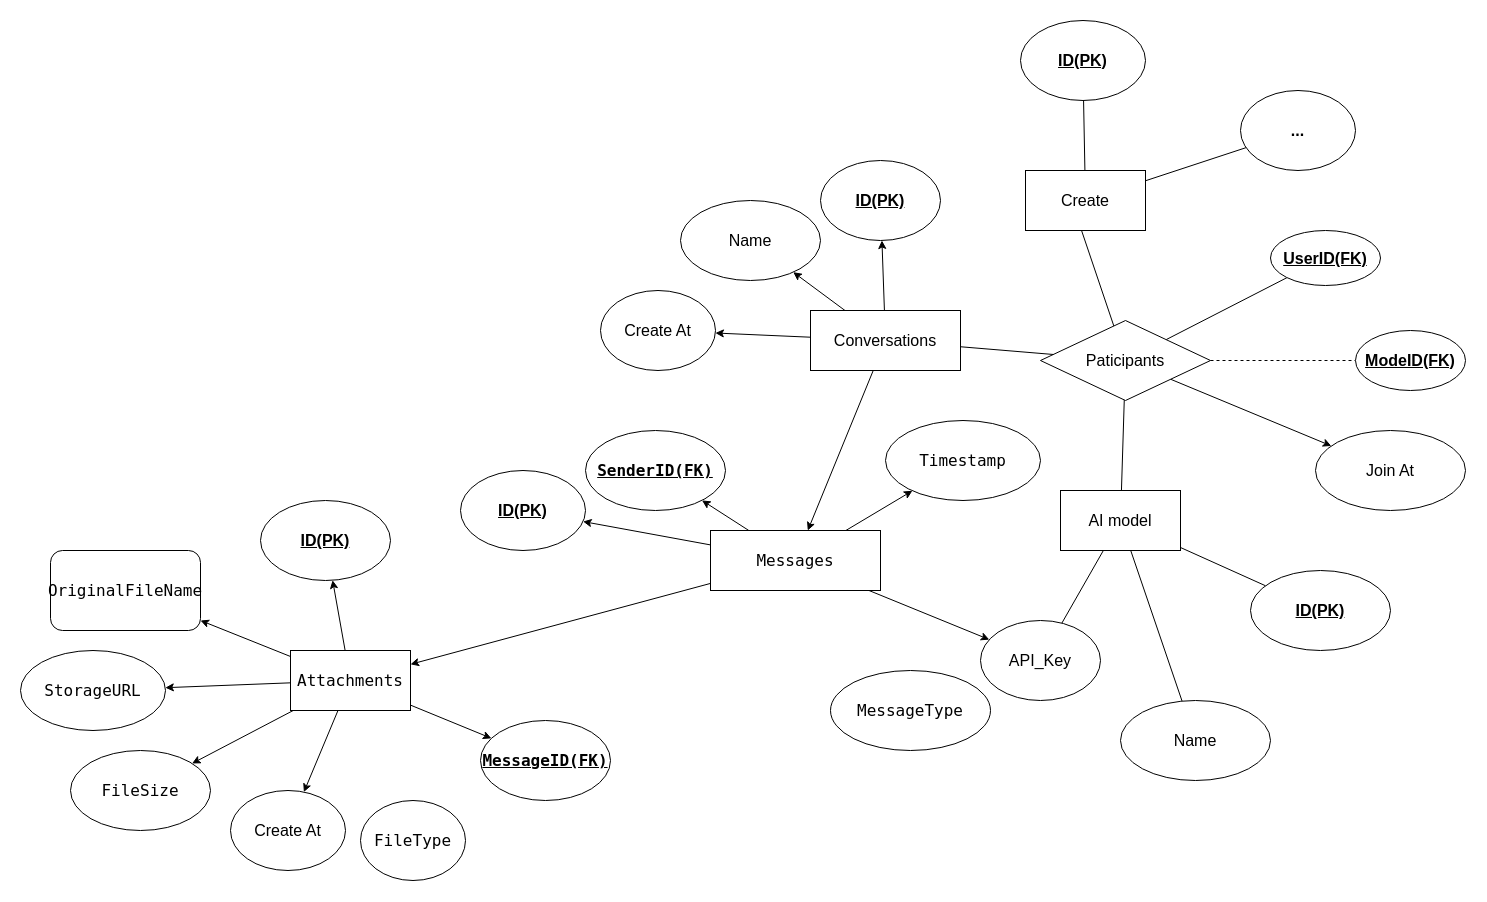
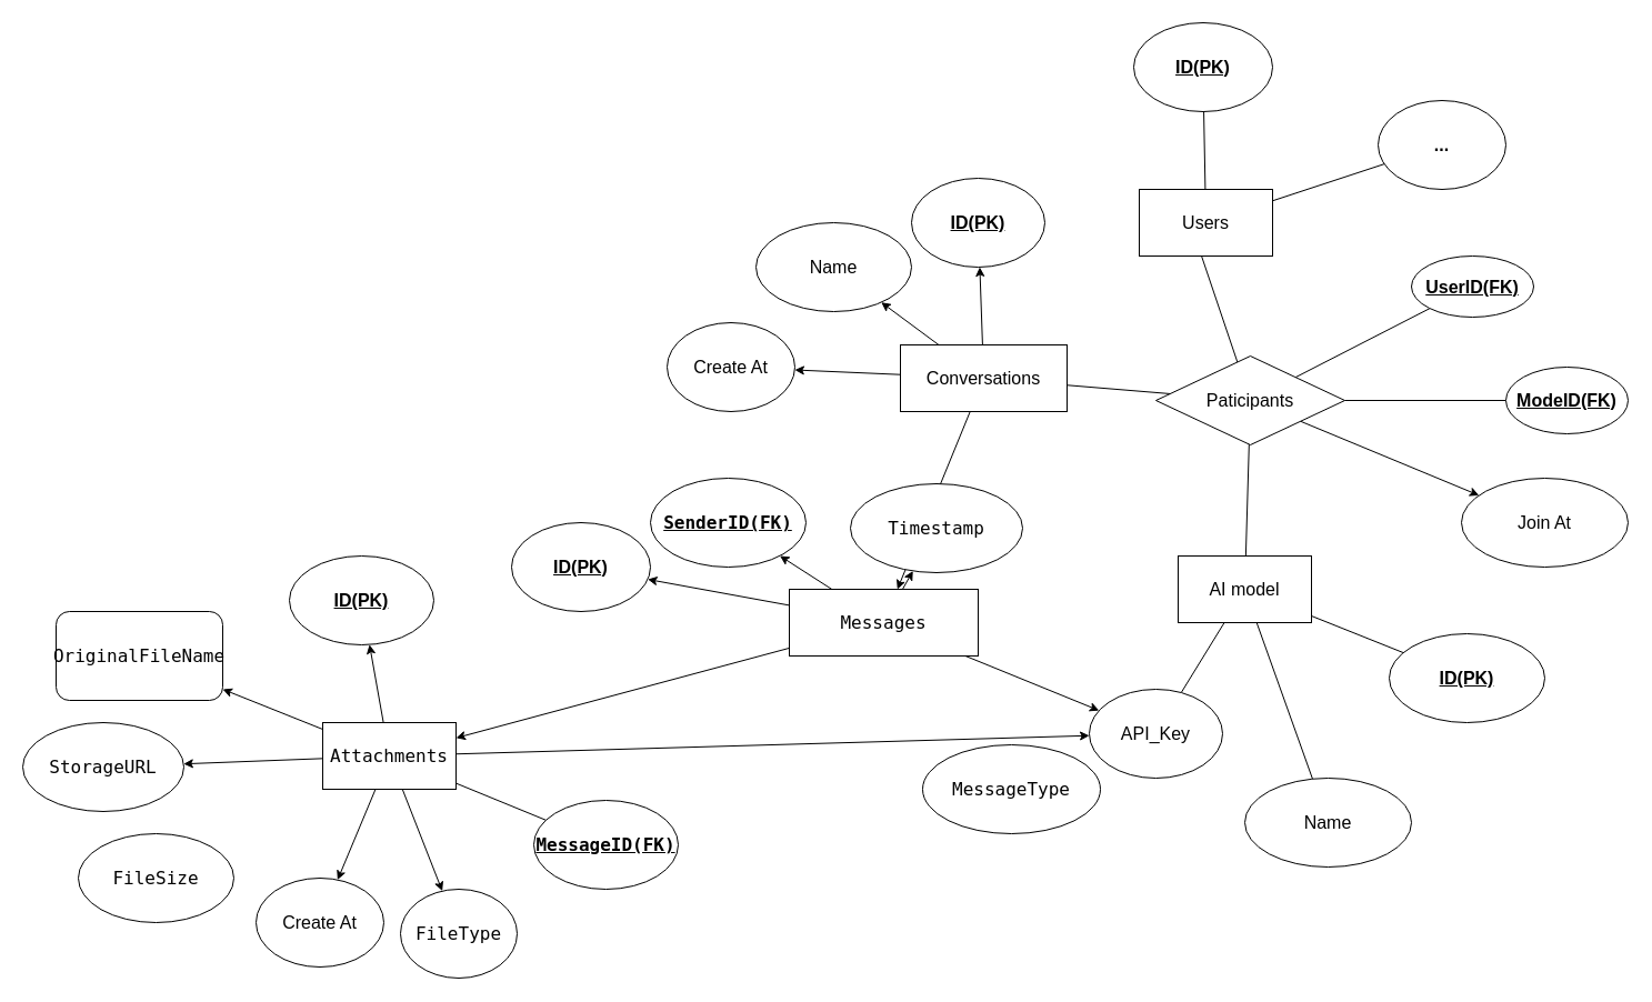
  <mxCell id="0" />
  <mxCell id="1" parent="0" />
  <mxCell id="2" value="" style="edgeStyle=none;html=1;fontSize=16;verticalAlign=middle;endArrow=none;endFill=0;" edge="1" parent="1" source="7" target="8"><mxGeometry relative="1" as="geometry" /></mxCell>
  <mxCell id="3" style="edgeStyle=none;html=1;fontSize=16;verticalAlign=middle;endArrow=none;endFill=0;" edge="1" parent="1" source="7"><mxGeometry relative="1" as="geometry"><mxPoint x="1081.061" y="230" as="targetPoint" /></mxGeometry></mxCell>
  <mxCell id="4" style="edgeStyle=none;html=1;fontSize=16;verticalAlign=middle;endArrow=none;endFill=0;" edge="1" parent="1" source="7" target="17"><mxGeometry relative="1" as="geometry"><mxPoint x="1095" y="480" as="targetPoint" /></mxGeometry></mxCell>
- <mxCell id="5" style="edgeStyle=none;html=1;endArrow=none;endFill=0;dashed=1;" edge="1" parent="1" source="7" target="27"><mxGeometry relative="1" as="geometry" /></mxCell>
+ <mxCell id="5" style="edgeStyle=none;html=1;endArrow=none;endFill=0;" edge="1" parent="1" source="7" target="27"><mxGeometry relative="1" as="geometry" /></mxCell>
  <mxCell id="6" value="" style="edgeStyle=none;html=1;" edge="1" parent="1" source="7" target="28"><mxGeometry relative="1" as="geometry" /></mxCell>
  <mxCell id="7" value="Paticipants" style="shape=rhombus;html=1;dashed=0;whiteSpace=wrap;perimeter=rhombusPerimeter;fontSize=16;verticalAlign=middle;" vertex="1" parent="1"><mxGeometry x="1040" y="320" width="170" height="80" as="geometry" /></mxCell>
  <mxCell id="8" value="&lt;u&gt;&lt;b&gt;UserID(FK)&lt;/b&gt;&lt;/u&gt;" style="ellipse;whiteSpace=wrap;html=1;dashed=0;fontSize=16;verticalAlign=middle;" vertex="1" parent="1"><mxGeometry x="1270" y="230" width="110" height="55" as="geometry" /></mxCell>
  <mxCell id="9" value="" style="edgeStyle=none;html=1;fontSize=16;verticalAlign=middle;endArrow=none;endFill=0;" edge="1" parent="1" source="11" target="12"><mxGeometry relative="1" as="geometry" /></mxCell>
  <mxCell id="10" value="" style="edgeStyle=none;html=1;fontSize=16;verticalAlign=middle;endArrow=none;endFill=0;" edge="1" parent="1" source="11" target="13"><mxGeometry relative="1" as="geometry" /></mxCell>
- <mxCell id="11" value="Create" style="rounded=0;whiteSpace=wrap;html=1;fontSize=16;verticalAlign=middle;" vertex="1" parent="1"><mxGeometry x="1025" y="170" width="120" height="60" as="geometry" /></mxCell>
+ <mxCell id="11" value="Users" style="rounded=0;whiteSpace=wrap;html=1;fontSize=16;verticalAlign=middle;" vertex="1" parent="1"><mxGeometry x="1025" y="170" width="120" height="60" as="geometry" /></mxCell>
  <mxCell id="12" value="&lt;b&gt;...&lt;/b&gt;" style="ellipse;whiteSpace=wrap;html=1;rounded=0;fontSize=16;verticalAlign=middle;" vertex="1" parent="1"><mxGeometry x="1240" y="90" width="115" height="80" as="geometry" /></mxCell>
  <mxCell id="13" value="&lt;b&gt;&lt;u&gt;&lt;font&gt;ID(PK)&lt;/font&gt;&lt;/u&gt;&lt;/b&gt;" style="ellipse;whiteSpace=wrap;html=1;rounded=0;fontSize=16;verticalAlign=middle;" vertex="1" parent="1"><mxGeometry x="1020" y="20" width="125" height="80" as="geometry" /></mxCell>
  <mxCell id="14" value="" style="edgeStyle=none;html=1;fontSize=16;endArrow=none;endFill=0;" edge="1" parent="1" source="17" target="24"><mxGeometry relative="1" as="geometry" /></mxCell>
  <mxCell id="15" value="" style="edgeStyle=none;html=1;fontSize=16;endArrow=none;endFill=0;" edge="1" parent="1" source="17" target="25"><mxGeometry relative="1" as="geometry" /></mxCell>
  <mxCell id="16" value="" style="edgeStyle=none;html=1;endArrow=none;endFill=0;" edge="1" parent="1" source="17" target="26"><mxGeometry relative="1" as="geometry" /></mxCell>
- <mxCell id="17" value="AI model" style="rounded=0;whiteSpace=wrap;html=1;verticalAlign=middle;fontSize=16;" vertex="1" parent="1"><mxGeometry x="1060" y="490" width="120" height="60" as="geometry" /></mxCell>
+ <mxCell id="17" value="AI model" style="rounded=0;whiteSpace=wrap;html=1;verticalAlign=middle;fontSize=16;" vertex="1" parent="1"><mxGeometry x="1060" y="500" width="120" height="60" as="geometry" /></mxCell>
  <mxCell id="18" style="edgeStyle=none;html=1;verticalAlign=middle;endArrow=none;endFill=0;fontSize=16;" edge="1" parent="1" source="23" target="7"><mxGeometry relative="1" as="geometry" /></mxCell>
  <mxCell id="19" value="" style="edgeStyle=none;html=1;" edge="1" parent="1" source="23" target="29"><mxGeometry relative="1" as="geometry" /></mxCell>
  <mxCell id="20" value="" style="edgeStyle=none;html=1;" edge="1" parent="1" source="23" target="30"><mxGeometry relative="1" as="geometry" /></mxCell>
  <mxCell id="21" value="" style="edgeStyle=none;html=1;" edge="1" parent="1" source="23" target="31"><mxGeometry relative="1" as="geometry" /></mxCell>
  <mxCell id="22" value="" style="edgeStyle=none;html=1;" edge="1" parent="1" source="23" target="37"><mxGeometry relative="1" as="geometry" /></mxCell>
  <mxCell id="23" value="Conversations" style="rounded=0;whiteSpace=wrap;html=1;fontSize=16;verticalAlign=middle;" vertex="1" parent="1"><mxGeometry x="810" y="310" width="150" height="60" as="geometry" /></mxCell>
  <mxCell id="24" value="&lt;b&gt;&lt;u&gt;ID(PK)&lt;/u&gt;&lt;/b&gt;" style="ellipse;whiteSpace=wrap;html=1;rounded=0;fontSize=16;" vertex="1" parent="1"><mxGeometry x="1250" y="570" width="140" height="80" as="geometry" /></mxCell>
  <mxCell id="25" value="Name" style="ellipse;whiteSpace=wrap;html=1;rounded=0;fontSize=16;" vertex="1" parent="1"><mxGeometry x="1120" y="700" width="150" height="80" as="geometry" /></mxCell>
  <mxCell id="26" value="API_Key" style="ellipse;whiteSpace=wrap;html=1;fontSize=16;rounded=0;" vertex="1" parent="1"><mxGeometry x="980" y="620" width="120" height="80" as="geometry" /></mxCell>
  <mxCell id="27" value="&lt;u&gt;&lt;b&gt;ModeID(FK)&lt;/b&gt;&lt;/u&gt;" style="ellipse;whiteSpace=wrap;html=1;dashed=0;fontSize=16;verticalAlign=middle;" vertex="1" parent="1"><mxGeometry x="1355" y="330" width="110" height="60" as="geometry" /></mxCell>
  <mxCell id="28" value="Join At" style="ellipse;whiteSpace=wrap;html=1;fontSize=16;dashed=0;" vertex="1" parent="1"><mxGeometry x="1315" y="430" width="150" height="80" as="geometry" /></mxCell>
  <mxCell id="29" value="ID(PK)" style="ellipse;whiteSpace=wrap;html=1;fontSize=16;rounded=0;fontStyle=5" vertex="1" parent="1"><mxGeometry x="820" y="160" width="120" height="80" as="geometry" /></mxCell>
  <mxCell id="30" value="Name" style="ellipse;whiteSpace=wrap;html=1;fontSize=16;rounded=0;" vertex="1" parent="1"><mxGeometry x="680" y="200" width="140" height="80" as="geometry" /></mxCell>
  <mxCell id="31" value="Create At" style="ellipse;whiteSpace=wrap;html=1;fontSize=16;rounded=0;" vertex="1" parent="1"><mxGeometry x="600" y="290" width="115" height="80" as="geometry" /></mxCell>
  <mxCell id="32" value="" style="edgeStyle=none;html=1;" edge="1" parent="1" source="37" target="38"><mxGeometry relative="1" as="geometry" /></mxCell>
  <mxCell id="33" value="" style="edgeStyle=none;html=1;" edge="1" parent="1" source="37" target="39"><mxGeometry relative="1" as="geometry" /></mxCell>
  <mxCell id="34" value="" style="edgeStyle=none;html=1;" edge="1" parent="1" source="37" target="40"><mxGeometry relative="1" as="geometry" /></mxCell>
  <mxCell id="35" value="" style="edgeStyle=none;html=1;" edge="1" parent="1" source="37" target="26"><mxGeometry relative="1" as="geometry" /></mxCell>
  <mxCell id="36" value="" style="edgeStyle=none;html=1;" edge="1" parent="1" source="37" target="49"><mxGeometry relative="1" as="geometry" /></mxCell>
  <mxCell id="37" value="&lt;code&gt;Messages&lt;/code&gt;" style="whiteSpace=wrap;html=1;fontSize=16;rounded=0;" vertex="1" parent="1"><mxGeometry x="710" y="530" width="170" height="60" as="geometry" /></mxCell>
  <mxCell id="38" value="ID(PK)" style="ellipse;whiteSpace=wrap;html=1;fontSize=16;rounded=0;fontStyle=5" vertex="1" parent="1"><mxGeometry x="460" y="470" width="125" height="80" as="geometry" /></mxCell>
  <mxCell id="39" value="&lt;code&gt;SenderID(FK)&lt;/code&gt;" style="ellipse;whiteSpace=wrap;html=1;fontSize=16;rounded=0;fontStyle=5" vertex="1" parent="1"><mxGeometry x="585" y="430" width="140" height="80" as="geometry" /></mxCell>
- <mxCell id="40" value="&lt;code&gt;Timestamp&lt;/code&gt;" style="ellipse;whiteSpace=wrap;html=1;fontSize=16;rounded=0;" vertex="1" parent="1"><mxGeometry x="885" y="420" width="155" height="80" as="geometry" /></mxCell>
+ <mxCell id="40" value="&lt;code&gt;Timestamp&lt;/code&gt;" style="ellipse;whiteSpace=wrap;html=1;fontSize=16;rounded=0;" vertex="1" parent="1"><mxGeometry x="765" y="435" width="155" height="80" as="geometry" /></mxCell>
  <mxCell id="41" value="&lt;code&gt;MessageType&lt;/code&gt;" style="ellipse;whiteSpace=wrap;html=1;fontSize=16;rounded=0;" vertex="1" parent="1"><mxGeometry x="830" y="670" width="160" height="80" as="geometry" /></mxCell>
  <mxCell id="42" value="" style="edgeStyle=none;html=1;" edge="1" parent="1" source="49" target="50"><mxGeometry relative="1" as="geometry" /></mxCell>
- <mxCell id="43" value="" style="edgeStyle=none;html=1;" edge="1" parent="1" source="49" target="51"><mxGeometry relative="1" as="geometry" /></mxCell>
+ <mxCell id="43" value="" style="edgeStyle=none;html=1;endArrow=none;" edge="1" parent="1" source="49" target="51"><mxGeometry relative="1" as="geometry" /></mxCell>
+ <mxCell id="44" value="" style="edgeStyle=none;html=1;" edge="1" parent="1" source="49" target="52"><mxGeometry relative="1" as="geometry" /></mxCell>
  <mxCell id="45" value="" style="edgeStyle=none;html=1;" edge="1" parent="1" source="49" target="53"><mxGeometry relative="1" as="geometry" /></mxCell>
  <mxCell id="46" value="" style="edgeStyle=none;html=1;" edge="1" parent="1" source="49" target="54"><mxGeometry relative="1" as="geometry" /></mxCell>
- <mxCell id="47" value="" style="edgeStyle=none;html=1;" edge="1" parent="1" source="49" target="55"><mxGeometry relative="1" as="geometry" /></mxCell>
+ <mxCell id="47" value="" style="edgeStyle=none;html=1;" edge="1" parent="1" source="49" target="26"><mxGeometry relative="1" as="geometry" /></mxCell>
  <mxCell id="48" style="edgeStyle=none;html=1;" edge="1" parent="1" source="49" target="56"><mxGeometry relative="1" as="geometry" /></mxCell>
  <mxCell id="49" value="&lt;code&gt;Attachments&lt;/code&gt;" style="whiteSpace=wrap;html=1;fontSize=16;rounded=0;" vertex="1" parent="1"><mxGeometry x="290" y="650" width="120" height="60" as="geometry" /></mxCell>
  <mxCell id="50" value="ID(PK)" style="ellipse;whiteSpace=wrap;html=1;fontSize=16;rounded=0;fontStyle=5" vertex="1" parent="1"><mxGeometry x="260" y="500" width="130" height="80" as="geometry" /></mxCell>
  <mxCell id="51" value="&lt;code&gt;&lt;b&gt;&lt;u&gt;MessageID(FK)&lt;/u&gt;&lt;/b&gt;&lt;/code&gt;" style="ellipse;whiteSpace=wrap;html=1;fontSize=16;rounded=0;" vertex="1" parent="1"><mxGeometry x="480" y="720" width="130" height="80" as="geometry" /></mxCell>
  <mxCell id="52" value="&lt;code&gt;FileType&lt;/code&gt;" style="ellipse;whiteSpace=wrap;html=1;fontSize=16;rounded=0;" vertex="1" parent="1"><mxGeometry x="360" y="800" width="105" height="80" as="geometry" /></mxCell>
  <mxCell id="53" value="&lt;code&gt;OriginalFileName&lt;/code&gt;" style="whiteSpace=wrap;html=1;fontSize=16;rounded=1;" vertex="1" parent="1"><mxGeometry x="50" y="550" width="150" height="80" as="geometry" /></mxCell>
  <mxCell id="54" value="&lt;code&gt;StorageURL&lt;/code&gt;" style="ellipse;whiteSpace=wrap;html=1;fontSize=16;rounded=0;" vertex="1" parent="1"><mxGeometry x="20" y="650" width="145" height="80" as="geometry" /></mxCell>
  <mxCell id="55" value="&lt;code&gt;FileSize&lt;/code&gt;" style="ellipse;whiteSpace=wrap;html=1;fontSize=16;rounded=0;" vertex="1" parent="1"><mxGeometry x="70" y="750" width="140" height="80" as="geometry" /></mxCell>
  <mxCell id="56" value="Create At" style="ellipse;whiteSpace=wrap;html=1;fontSize=16;rounded=0;" vertex="1" parent="1"><mxGeometry x="230" y="790" width="115" height="80" as="geometry" /></mxCell>
